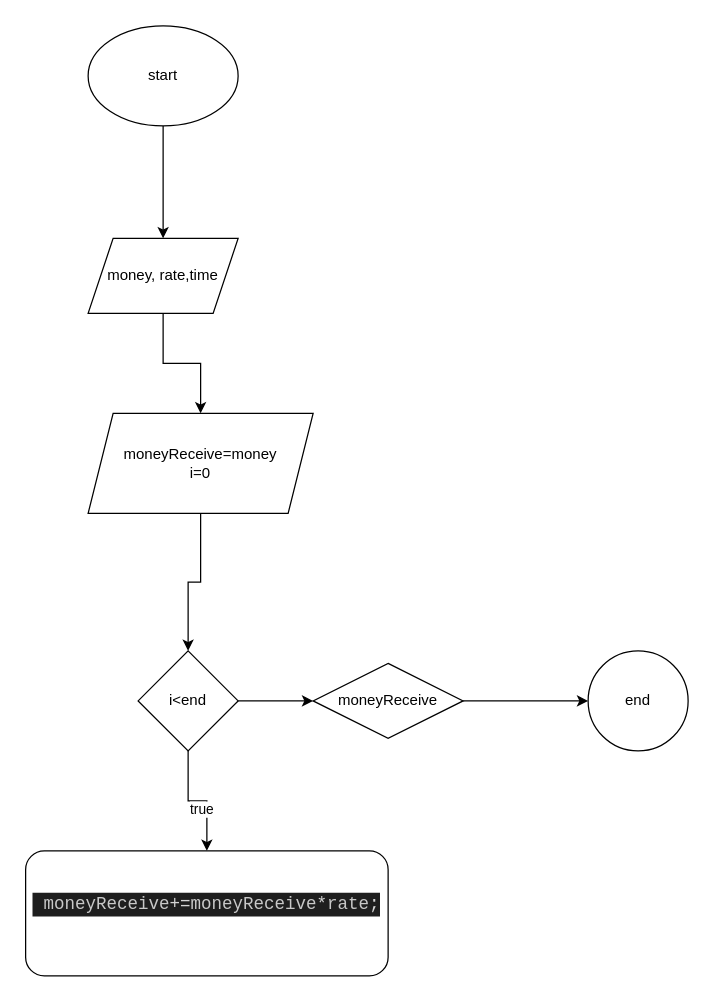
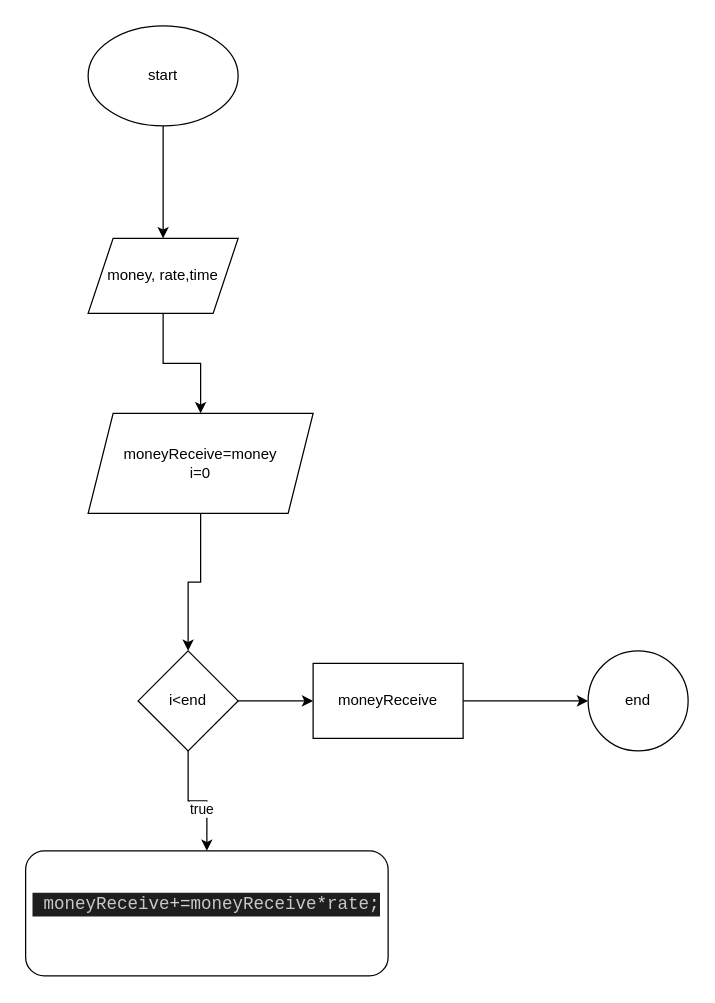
  <mxCell id="0" />
  <mxCell id="1" parent="0" />
  <mxCell id="2" value="" style="edgeStyle=orthogonalEdgeStyle;rounded=0;orthogonalLoop=1;jettySize=auto;html=1;" edge="1" parent="1" source="3" target="5"><mxGeometry relative="1" as="geometry" /></mxCell>
  <mxCell id="3" value="start" style="ellipse;whiteSpace=wrap;html=1;" vertex="1" parent="1"><mxGeometry x="70" y="20" width="120" height="80" as="geometry" /></mxCell>
  <mxCell id="4" value="" style="edgeStyle=orthogonalEdgeStyle;rounded=0;orthogonalLoop=1;jettySize=auto;html=1;" edge="1" parent="1" source="5" target="7"><mxGeometry relative="1" as="geometry" /></mxCell>
  <mxCell id="5" value="money, rate,time" style="shape=parallelogram;perimeter=parallelogramPerimeter;whiteSpace=wrap;html=1;fixedSize=1;" vertex="1" parent="1"><mxGeometry x="70" y="190" width="120" height="60" as="geometry" /></mxCell>
  <mxCell id="6" style="edgeStyle=orthogonalEdgeStyle;rounded=0;orthogonalLoop=1;jettySize=auto;html=1;entryX=0.5;entryY=0;entryDx=0;entryDy=0;" edge="1" parent="1" source="7" target="11"><mxGeometry relative="1" as="geometry" /></mxCell>
  <mxCell id="7" value="moneyReceive=money&lt;br&gt;i=0" style="shape=parallelogram;perimeter=parallelogramPerimeter;whiteSpace=wrap;html=1;fixedSize=1;" vertex="1" parent="1"><mxGeometry x="70" y="330" width="180" height="80" as="geometry" /></mxCell>
  <mxCell id="8" style="edgeStyle=orthogonalEdgeStyle;rounded=0;orthogonalLoop=1;jettySize=auto;html=1;entryX=0.5;entryY=0;entryDx=0;entryDy=0;" edge="1" parent="1" source="11" target="12"><mxGeometry relative="1" as="geometry" /></mxCell>
  <mxCell id="9" value="true" style="edgeLabel;html=1;align=center;verticalAlign=middle;resizable=0;points=[];" vertex="1" connectable="0" parent="8"><mxGeometry x="0.284" y="-5" relative="1" as="geometry"><mxPoint as="offset" /></mxGeometry></mxCell>
  <mxCell id="10" value="" style="edgeStyle=orthogonalEdgeStyle;rounded=0;orthogonalLoop=1;jettySize=auto;html=1;" edge="1" parent="1" source="11" target="14"><mxGeometry relative="1" as="geometry" /></mxCell>
  <mxCell id="11" value="i&amp;lt;end" style="rhombus;whiteSpace=wrap;html=1;" vertex="1" parent="1"><mxGeometry x="110" y="520" width="80" height="80" as="geometry" /></mxCell>
  <mxCell id="12" value="&#10;&lt;div style=&quot;color: rgb(212, 212, 212); background-color: rgb(30, 30, 30); font-family: Consolas, &amp;quot;Courier New&amp;quot;, monospace; font-weight: normal; font-size: 14px; line-height: 19px;&quot;&gt;&lt;div&gt;&lt;span style=&quot;color: #d4d4d4;&quot;&gt;&amp;nbsp;&lt;/span&gt;&lt;span style=&quot;color: #c8c8c8;&quot;&gt;moneyReceive&lt;/span&gt;&lt;span style=&quot;color: #d4d4d4;&quot;&gt;+=&lt;/span&gt;&lt;span style=&quot;color: #c8c8c8;&quot;&gt;moneyReceive&lt;/span&gt;&lt;span style=&quot;color: #d4d4d4;&quot;&gt;*&lt;/span&gt;&lt;span style=&quot;color: #c8c8c8;&quot;&gt;rate&lt;/span&gt;&lt;span style=&quot;color: #d4d4d4;&quot;&gt;;&lt;/span&gt;&lt;/div&gt;&lt;/div&gt;&#10;&#10;" style="rounded=1;whiteSpace=wrap;html=1;" vertex="1" parent="1"><mxGeometry x="20" y="680" width="290" height="100" as="geometry" /></mxCell>
  <mxCell id="13" value="" style="edgeStyle=orthogonalEdgeStyle;rounded=0;orthogonalLoop=1;jettySize=auto;html=1;" edge="1" parent="1" source="14" target="15"><mxGeometry relative="1" as="geometry" /></mxCell>
- <mxCell id="14" value="moneyReceive" style="rhombus;whiteSpace=wrap;html=1;" vertex="1" parent="1"><mxGeometry x="250" y="530" width="120" height="60" as="geometry" /></mxCell>
+ <mxCell id="14" value="moneyReceive" style="whiteSpace=wrap;html=1;" vertex="1" parent="1"><mxGeometry x="250" y="530" width="120" height="60" as="geometry" /></mxCell>
  <mxCell id="15" value="end" style="ellipse;whiteSpace=wrap;html=1;" vertex="1" parent="1"><mxGeometry x="470" y="520" width="80" height="80" as="geometry" /></mxCell>
